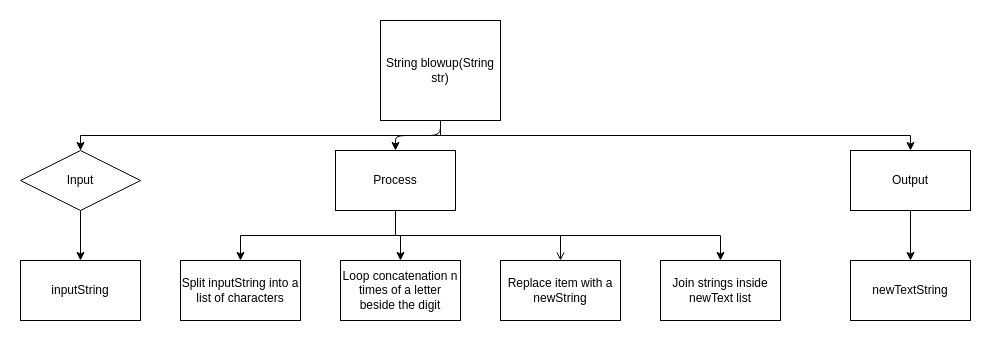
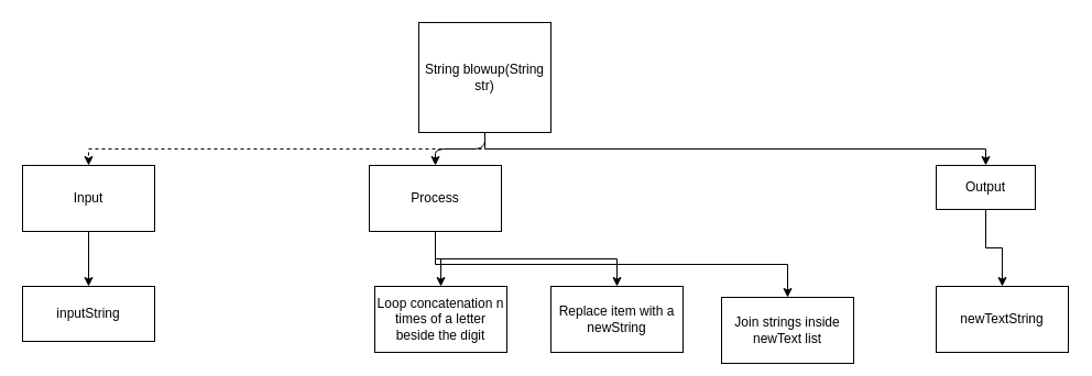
  <mxCell id="0" />
  <mxCell id="1" parent="0" />
  <mxCell id="2" style="edgeStyle=orthogonalEdgeStyle;html=1;exitX=0.5;exitY=1;exitDx=0;exitDy=0;" parent="1" source="5" target="12" edge="1"><mxGeometry relative="1" as="geometry" /></mxCell>
  <mxCell id="3" style="edgeStyle=orthogonalEdgeStyle;html=1;exitX=0.5;exitY=1;exitDx=0;exitDy=0;rounded=0;" parent="1" source="5" target="14" edge="1"><mxGeometry relative="1" as="geometry" /></mxCell>
- <mxCell id="4" style="edgeStyle=orthogonalEdgeStyle;rounded=0;html=1;exitX=0.5;exitY=1;exitDx=0;exitDy=0;entryX=0.5;entryY=0;entryDx=0;entryDy=0;" parent="1" source="5" target="7" edge="1"><mxGeometry relative="1" as="geometry" /></mxCell>
+ <mxCell id="4" style="edgeStyle=orthogonalEdgeStyle;rounded=0;html=1;exitX=0.5;exitY=1;exitDx=0;exitDy=0;entryX=0.5;entryY=0;entryDx=0;entryDy=0;dashed=1;" parent="1" source="5" target="7" edge="1"><mxGeometry relative="1" as="geometry" /></mxCell>
  <mxCell id="5" value="String blowup(String str)" style="rounded=0;whiteSpace=wrap;html=1;" parent="1" vertex="1"><mxGeometry x="380" y="20" width="120" height="100" as="geometry" /></mxCell>
  <mxCell id="6" style="edgeStyle=orthogonalEdgeStyle;rounded=0;html=1;exitX=0.5;exitY=1;exitDx=0;exitDy=0;entryX=0.5;entryY=0;entryDx=0;entryDy=0;" parent="1" source="7" target="15" edge="1"><mxGeometry relative="1" as="geometry" /></mxCell>
- <mxCell id="7" value="Input" style="rhombus;whiteSpace=wrap;html=1;" parent="1" vertex="1"><mxGeometry x="20" y="150" width="120" height="60" as="geometry" /></mxCell>
- <mxCell id="8" style="edgeStyle=orthogonalEdgeStyle;rounded=0;html=1;exitX=0.5;exitY=1;exitDx=0;exitDy=0;entryX=0.5;entryY=0;entryDx=0;entryDy=0;" parent="1" source="12" target="16" edge="1"><mxGeometry relative="1" as="geometry" /></mxCell>
+ <mxCell id="7" value="Input" style="rounded=0;whiteSpace=wrap;html=1;" parent="1" vertex="1"><mxGeometry x="20" y="150" width="120" height="60" as="geometry" /></mxCell>
  <mxCell id="9" style="edgeStyle=orthogonalEdgeStyle;rounded=0;html=1;exitX=0.5;exitY=1;exitDx=0;exitDy=0;" parent="1" source="12" target="17" edge="1"><mxGeometry relative="1" as="geometry" /></mxCell>
- <mxCell id="10" style="edgeStyle=orthogonalEdgeStyle;rounded=0;html=1;exitX=0.5;exitY=1;exitDx=0;exitDy=0;entryX=0.5;entryY=0;entryDx=0;entryDy=0;endArrow=open;" parent="1" source="12" target="18" edge="1"><mxGeometry relative="1" as="geometry" /></mxCell>
+ <mxCell id="10" style="edgeStyle=orthogonalEdgeStyle;rounded=0;html=1;exitX=0.5;exitY=1;exitDx=0;exitDy=0;entryX=0.5;entryY=0;entryDx=0;entryDy=0;" parent="1" source="12" target="18" edge="1"><mxGeometry relative="1" as="geometry" /></mxCell>
  <mxCell id="11" style="edgeStyle=orthogonalEdgeStyle;rounded=0;html=1;exitX=0.5;exitY=1;exitDx=0;exitDy=0;" parent="1" source="12" target="19" edge="1"><mxGeometry relative="1" as="geometry" /></mxCell>
  <mxCell id="12" value="Process" style="rounded=0;whiteSpace=wrap;html=1;" parent="1" vertex="1"><mxGeometry x="335" y="150" width="120" height="60" as="geometry" /></mxCell>
  <mxCell id="13" style="edgeStyle=orthogonalEdgeStyle;rounded=0;html=1;exitX=0.5;exitY=1;exitDx=0;exitDy=0;entryX=0.5;entryY=0;entryDx=0;entryDy=0;" parent="1" source="14" target="20" edge="1"><mxGeometry relative="1" as="geometry" /></mxCell>
- <mxCell id="14" value="Output" style="rounded=0;whiteSpace=wrap;html=1;" parent="1" vertex="1"><mxGeometry x="850" y="150" width="120" height="60" as="geometry" /></mxCell>
- <mxCell id="15" value="inputString" style="rounded=0;whiteSpace=wrap;html=1;" parent="1" vertex="1"><mxGeometry x="20" y="260" width="120" height="60" as="geometry" /></mxCell>
- <mxCell id="16" value="Split inputString into a list of characters" style="rounded=0;whiteSpace=wrap;html=1;" parent="1" vertex="1"><mxGeometry x="180" y="260" width="120" height="60" as="geometry" /></mxCell>
+ <mxCell id="14" value="Output" style="rounded=0;whiteSpace=wrap;html=1;" parent="1" vertex="1"><mxGeometry x="850" y="150" width="90" height="40" as="geometry" /></mxCell>
+ <mxCell id="15" value="inputString" style="rounded=0;whiteSpace=wrap;html=1;" parent="1" vertex="1"><mxGeometry x="20" y="260" width="120" height="50" as="geometry" /></mxCell>
  <mxCell id="17" value="Loop concatenation n times of a letter beside the digit" style="rounded=0;whiteSpace=wrap;html=1;" parent="1" vertex="1"><mxGeometry x="340" y="260" width="120" height="60" as="geometry" /></mxCell>
  <mxCell id="18" value="Replace item with a newString" style="rounded=0;whiteSpace=wrap;html=1;" parent="1" vertex="1"><mxGeometry x="500" y="260" width="120" height="60" as="geometry" /></mxCell>
- <mxCell id="19" value="Join strings inside newText list" style="rounded=0;whiteSpace=wrap;html=1;" parent="1" vertex="1"><mxGeometry x="660" y="260" width="120" height="60" as="geometry" /></mxCell>
+ <mxCell id="19" value="Join strings inside newText list" style="rounded=0;whiteSpace=wrap;html=1;" parent="1" vertex="1"><mxGeometry x="655" y="270" width="120" height="60" as="geometry" /></mxCell>
  <mxCell id="20" value="newTextString" style="rounded=0;whiteSpace=wrap;html=1;" parent="1" vertex="1"><mxGeometry x="850" y="260" width="120" height="60" as="geometry" /></mxCell>
